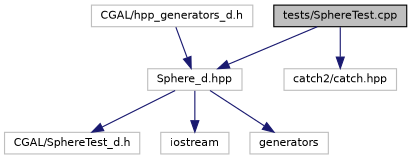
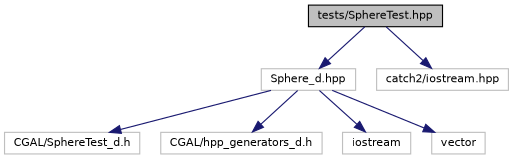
  digraph {
    node [color=grey75 fillcolor=white fontname=Helvetica fontsize=10 shape=record style=filled]
    edge [color=midnightblue fontname=Helvetica fontsize=10 labelfontname=Helvetica labelfontsize=10 style=solid]
-   n1 [color=black fillcolor=grey75 fontcolor=black height=0.2 label="tests/SphereTest.cpp" width=0.4]
+   n1 [color=black fillcolor=grey75 fontcolor=black height=0.2 label="tests/SphereTest.hpp" width=0.4]
    n2 [height=0.2 label="Sphere_d.hpp" width=0.4]
-   n3 [height=0.2 label="catch2/catch.hpp" width=0.4]
+   n3 [height=0.2 label="catch2/iostream.hpp" width=0.4]
    n4 [height=0.2 label="CGAL/SphereTest_d.h" width=0.4]
    n5 [height=0.2 label="CGAL/hpp_generators_d.h" width=0.4]
    n6 [height=0.2 label=iostream width=0.4]
-   n7 [height=0.2 label=generators width=0.4]
+   n7 [height=0.2 label=vector width=0.4]
    n1 -> n2
    n1 -> n3
    n2 -> n4
-   n5 -> n2
+   n2 -> n5
    n2 -> n6
    n2 -> n7
  }
